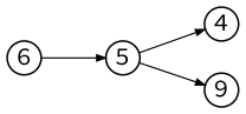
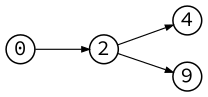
  digraph {
    fontname="Source Code Pro"
    rankdir=LR
    node [fixedsize=true fontname="Source Code Pro" shape=circle]
    edge [arrowsize=0.5 fontname="Source Code Pro" penwidth=0.75]
-   2 [width=.26 label=5]
+   2 [width=.26]
    4 [width=.26]
    n3 [label=9 width=.26]
-   0 [width=.26 label=6]
+   0 [width=.26]
    2 -> 4
    2 -> n3
    0 -> 2
  }
